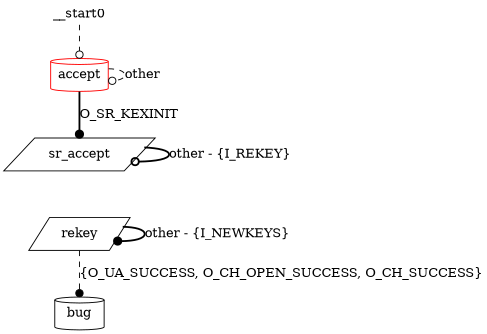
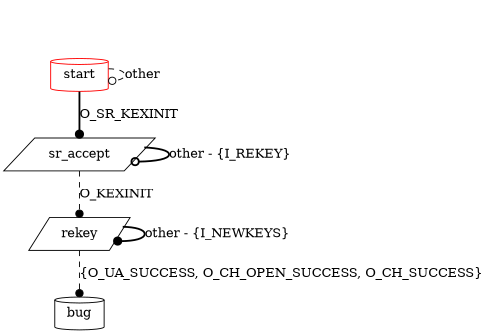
  digraph {
    node [shape=cylinder]
    edge [arrowhead=dot style=dashed]
-   start [color=red label=accept]
+   start [color=red]
    sr_accept [shape=parallelogram]
    rekey [shape=parallelogram]
    bug
-   __start0 [height=0 shape=none width=0]
    start -> start [arrowhead=odot label=other]
    start -> sr_accept [label=O_SR_KEXINIT style=bold]
    sr_accept -> sr_accept [arrowhead=odot label="other - {I_REKEY}" style=bold]
+   sr_accept -> rekey [label=O_KEXINIT]
    rekey -> rekey [label="other - {I_NEWKEYS}" style=bold]
    rekey -> bug [label="{O_UA_SUCCESS, O_CH_OPEN_SUCCESS, O_CH_SUCCESS}"]
-   __start0 -> start [arrowhead=odot]
  }
